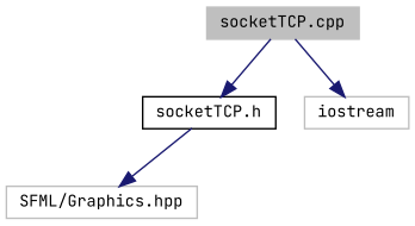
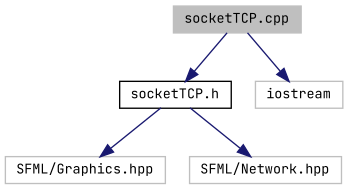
  digraph {
    fontname="JetBrains Mono"
    node [color=grey75 fillcolor=white fontname="JetBrains Mono" fontsize=10 shape=record style=filled]
    edge [color=midnightblue fontname="JetBrains Mono" fontsize=10 labelfontname=Helvetica labelfontsize=10 style=solid]
    n1 [fillcolor=grey75 fontcolor=black height=0.2 label="socketTCP.cpp" width=0.4]
    n2 [color=black height=0.2 label="socketTCP.h" width=0.4]
    n3 [height=0.2 label=iostream width=0.4]
    n4 [height=0.2 label="SFML/Graphics.hpp" width=0.4]
+   n5 [height=0.2 label="SFML/Network.hpp" width=0.4]
    n1 -> n2
    n1 -> n3
    n2 -> n4
+   n2 -> n5
  }
